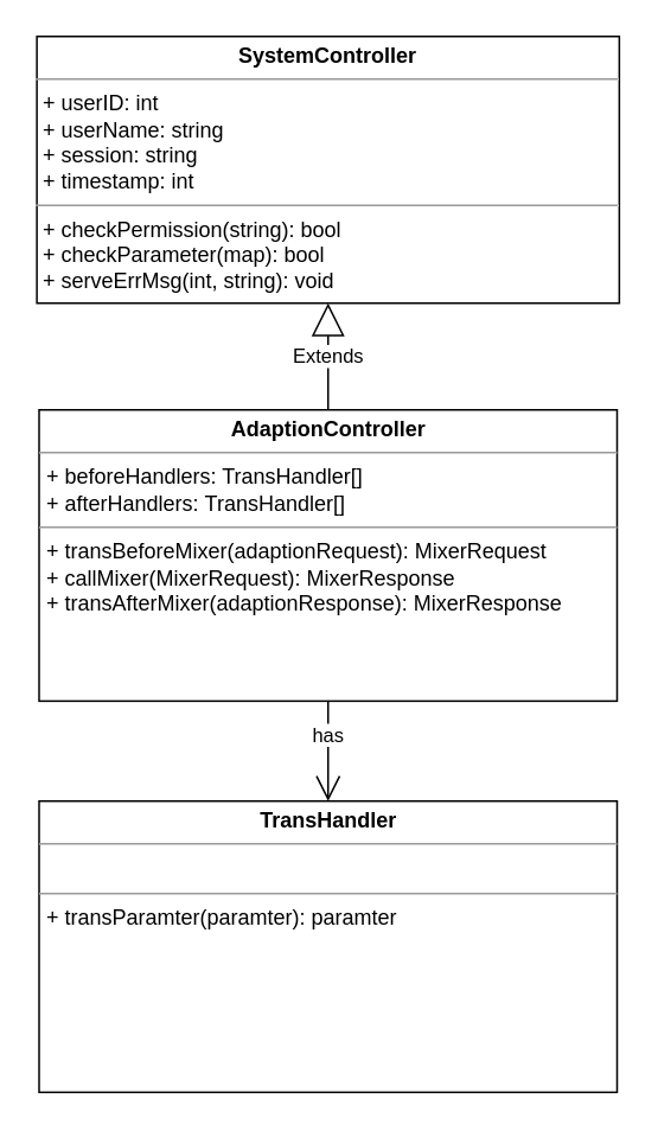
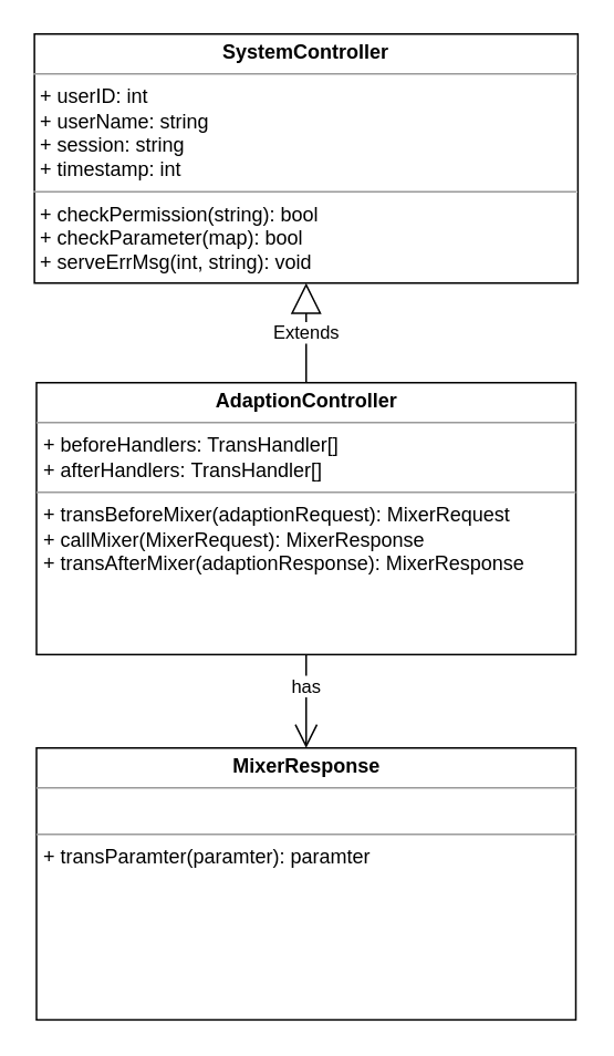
  <mxCell id="0" />
  <mxCell id="1" parent="0" />
  <mxCell id="2" value="&lt;p style=&quot;margin: 0px ; margin-top: 4px ; text-align: center&quot;&gt;&lt;b&gt;AdaptionController&lt;/b&gt;&lt;/p&gt;&lt;hr size=&quot;1&quot;&gt;&lt;p style=&quot;margin: 0px ; margin-left: 4px&quot;&gt;+ beforeHandlers: TransHandler[]&lt;/p&gt;&lt;p style=&quot;margin: 0px ; margin-left: 4px&quot;&gt;+ afterHandlers:&amp;nbsp;TransHandler[]&lt;/p&gt;&lt;hr size=&quot;1&quot;&gt;&lt;p style=&quot;margin: 0px 0px 0px 4px&quot;&gt;+ transBeforeMixer(adaptionRequest):&amp;nbsp;MixerRequest&lt;/p&gt;&lt;p style=&quot;margin: 0px 0px 0px 4px&quot;&gt;+ callMixer(MixerRequest): MixerResponse&lt;/p&gt;&lt;p style=&quot;margin: 0px 0px 0px 4px&quot;&gt;+ transAfterMixer(adaptionResponse): MixerResponse&lt;/p&gt;" style="verticalAlign=top;align=left;overflow=fill;fontSize=12;fontFamily=Helvetica;html=1;" parent="1" vertex="1"><mxGeometry x="21.5" y="230" width="325" height="163.75" as="geometry" /></mxCell>
  <mxCell id="3" value="&lt;p style=&quot;margin: 0px ; margin-top: 4px ; text-align: center&quot;&gt;&lt;b&gt;SystemController&lt;/b&gt;&lt;/p&gt;&lt;hr size=&quot;1&quot;&gt;&lt;p style=&quot;margin: 0px ; margin-left: 4px&quot;&gt;+ userID: int&lt;/p&gt;&lt;p style=&quot;margin: 0px ; margin-left: 4px&quot;&gt;+ userName: string&lt;/p&gt;&lt;p style=&quot;margin: 0px ; margin-left: 4px&quot;&gt;+ session: string&lt;/p&gt;&lt;p style=&quot;margin: 0px ; margin-left: 4px&quot;&gt;+ timestamp: int&lt;br&gt;&lt;/p&gt;&lt;hr size=&quot;1&quot;&gt;&lt;p style=&quot;margin: 0px ; margin-left: 4px&quot;&gt;+ checkPermission(string): bool&lt;/p&gt;&lt;p style=&quot;margin: 0px ; margin-left: 4px&quot;&gt;+ checkParameter(map): bool&lt;/p&gt;&lt;p style=&quot;margin: 0px ; margin-left: 4px&quot;&gt;+ serveErrMsg(int, string): void&lt;/p&gt;" style="verticalAlign=top;align=left;overflow=fill;fontSize=12;fontFamily=Helvetica;html=1;" parent="1" vertex="1"><mxGeometry x="20.25" y="20" width="327.5" height="150" as="geometry" /></mxCell>
  <mxCell id="4" value="Extends" style="endArrow=block;endSize=16;endFill=0;html=1;entryX=0.5;entryY=1;entryDx=0;entryDy=0;" parent="1" source="2" target="3" edge="1"><mxGeometry width="160" relative="1" as="geometry"><mxPoint x="557.75" y="300" as="sourcePoint" /><mxPoint x="557.75" y="420" as="targetPoint" /></mxGeometry></mxCell>
- <mxCell id="5" value="&lt;p style=&quot;margin: 0px ; margin-top: 4px ; text-align: center&quot;&gt;&lt;b&gt;TransHandler&lt;/b&gt;&lt;/p&gt;&lt;hr size=&quot;1&quot;&gt;&lt;p style=&quot;margin: 0px ; margin-left: 4px&quot;&gt;&lt;br&gt;&lt;/p&gt;&lt;hr size=&quot;1&quot;&gt;&lt;p style=&quot;margin: 0px 0px 0px 4px&quot;&gt;+ transParamter(paramter): paramter&lt;/p&gt;" style="verticalAlign=top;align=left;overflow=fill;fontSize=12;fontFamily=Helvetica;html=1;" parent="1" vertex="1"><mxGeometry x="21.5" y="450" width="325" height="163.75" as="geometry" /></mxCell>
+ <mxCell id="5" value="&lt;p style=&quot;margin: 0px ; margin-top: 4px ; text-align: center&quot;&gt;&lt;b&gt;MixerResponse&lt;/b&gt;&lt;/p&gt;&lt;hr size=&quot;1&quot;&gt;&lt;p style=&quot;margin: 0px ; margin-left: 4px&quot;&gt;&lt;br&gt;&lt;/p&gt;&lt;hr size=&quot;1&quot;&gt;&lt;p style=&quot;margin: 0px 0px 0px 4px&quot;&gt;+ transParamter(paramter): paramter&lt;/p&gt;" style="verticalAlign=top;align=left;overflow=fill;fontSize=12;fontFamily=Helvetica;html=1;" parent="1" vertex="1"><mxGeometry x="21.5" y="450" width="325" height="163.75" as="geometry" /></mxCell>
  <mxCell id="6" value="" style="endArrow=open;endFill=1;endSize=12;html=1;exitX=0.5;exitY=1;exitDx=0;exitDy=0;entryX=0.5;entryY=0;entryDx=0;entryDy=0;" parent="1" source="2" target="5" edge="1"><mxGeometry width="160" relative="1" as="geometry"><mxPoint x="445.25" y="230.005" as="sourcePoint" /><mxPoint x="367.75" y="320.005" as="targetPoint" /></mxGeometry></mxCell>
  <mxCell id="7" value="has" style="edgeLabel;html=1;align=center;verticalAlign=middle;resizable=0;points=[];" parent="6" vertex="1" connectable="0"><mxGeometry x="-0.315" relative="1" as="geometry"><mxPoint x="-1" as="offset" /></mxGeometry></mxCell>
